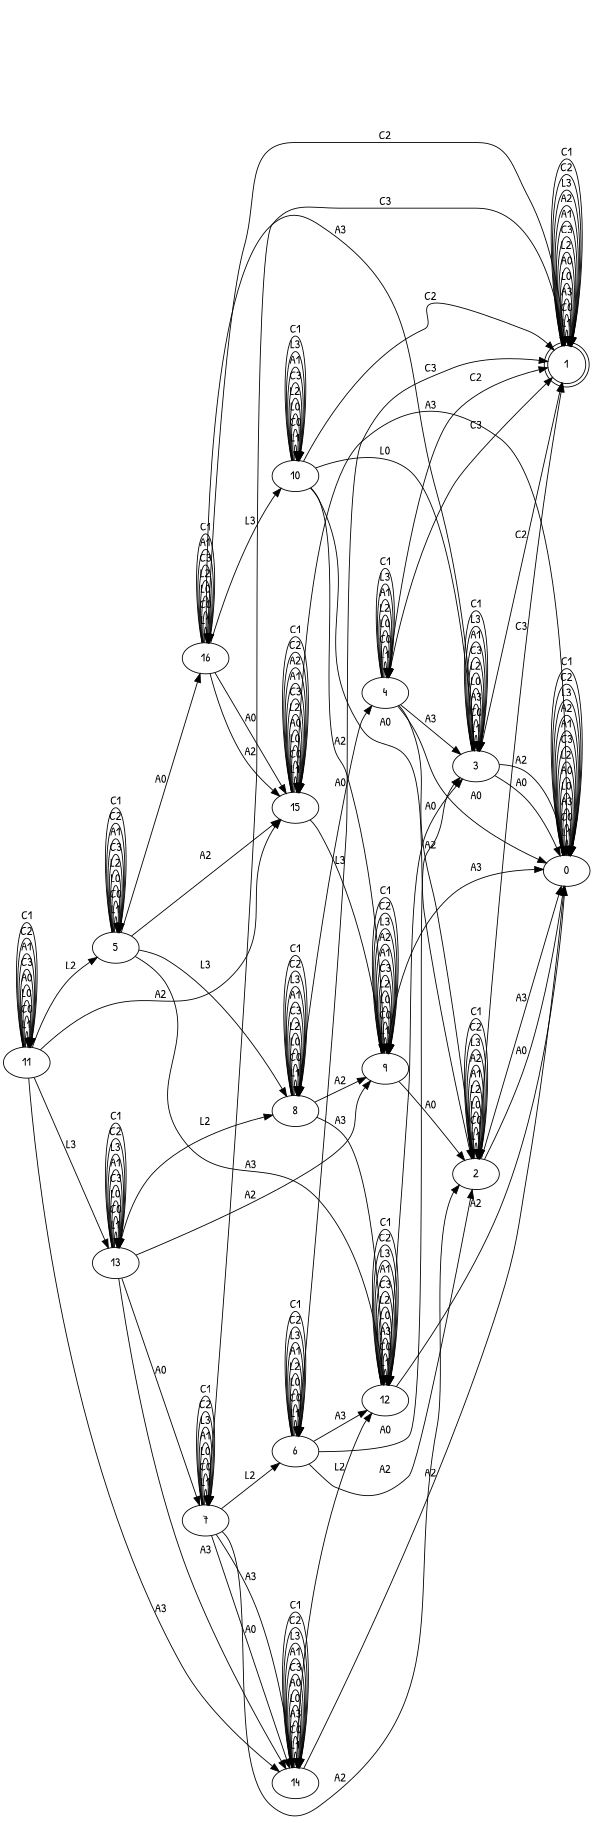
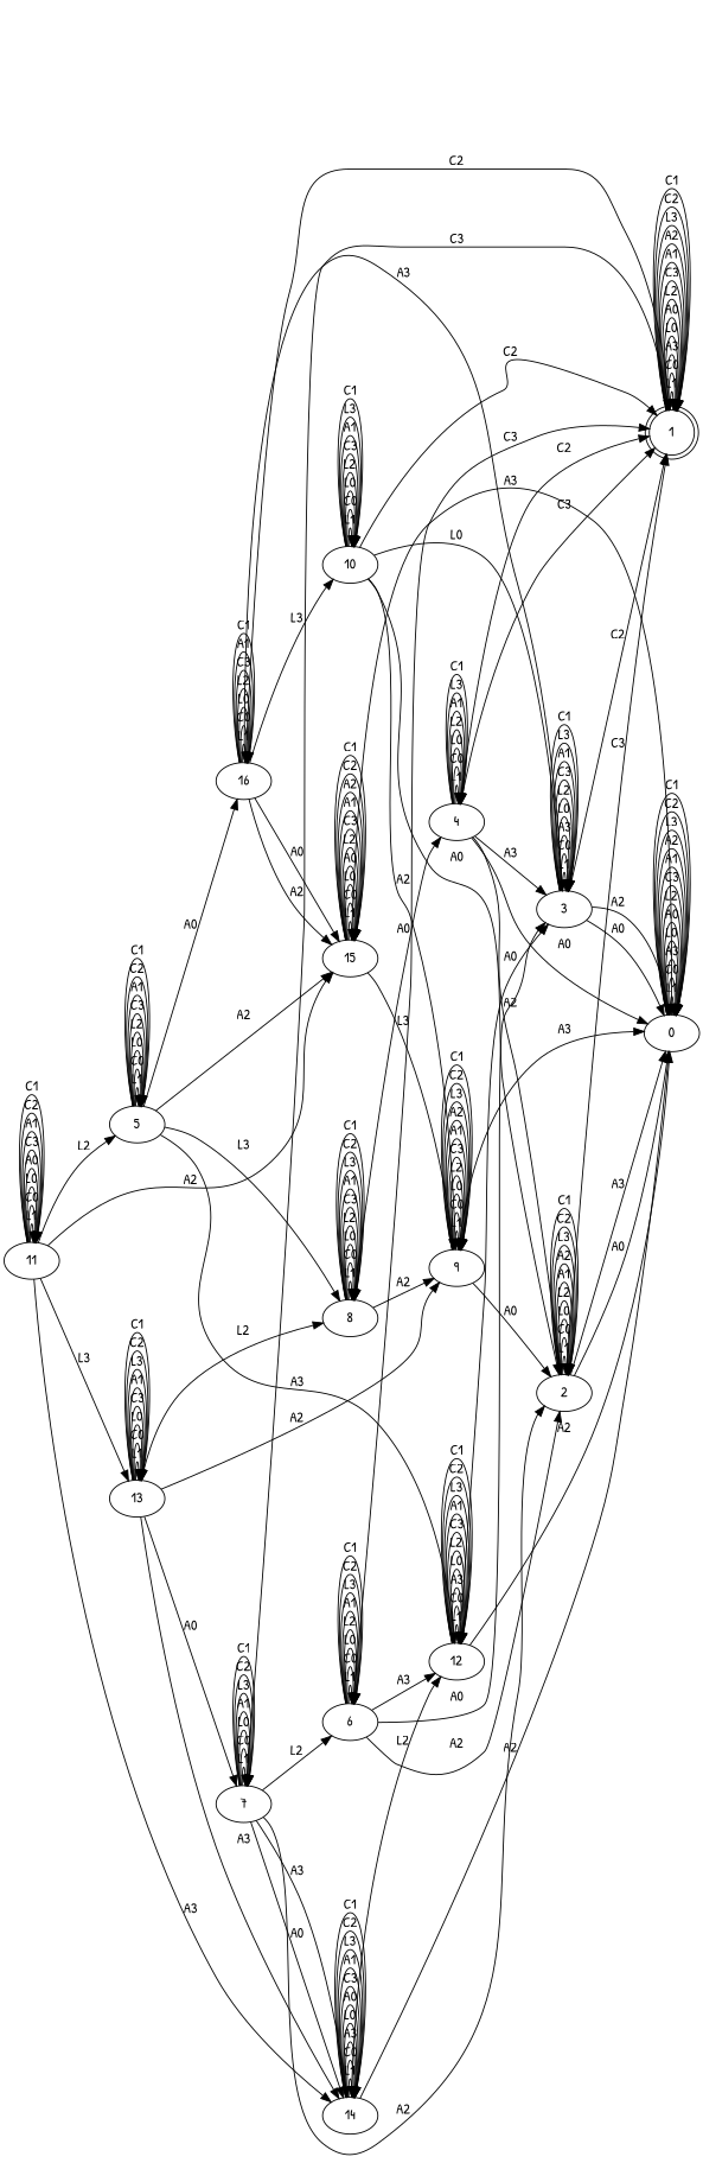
  digraph {
    fontname="Patrick Hand"
    rankdir=LR
    node [fontname="Patrick Hand"]
    edge [fontname="Patrick Hand"]
    n1 [label=0]
    n2 [label=1 shape=doublecircle]
    n3 [label=2]
    n4 [label=3]
    n5 [label=4]
    n6 [label=5]
    n7 [label=8]
    n8 [label=12]
    n9 [label=15]
    n10 [label=16]
    n11 [label=9]
    n12 [label=10]
    n13 [label=6]
    n14 [label=7]
    n15 [label=14]
    n16 [label=11]
    n17 [label=13]
    n1 -> n1 [label=L1]
    n1 -> n1 [label=C0]
    n1 -> n1 [label=A3]
    n1 -> n1 [label=L0]
    n1 -> n1 [label=A0]
    n1 -> n1 [label=L2]
    n1 -> n1 [label=C3]
    n1 -> n1 [label=A1]
    n1 -> n1 [label=A2]
    n1 -> n1 [label=L3]
    n1 -> n1 [label=C2]
    n1 -> n1 [label=C1]
    n2 -> n2 [label=L1]
    n2 -> n2 [label=C0]
    n2 -> n2 [label=A3]
    n2 -> n2 [label=L0]
    n2 -> n2 [label=A0]
    n2 -> n2 [label=L2]
    n2 -> n2 [label=C3]
    n2 -> n2 [label=A1]
    n2 -> n2 [label=A2]
    n2 -> n2 [label=L3]
    n2 -> n2 [label=C2]
    n2 -> n2 [label=C1]
    n3 -> n1 [label=A3]
    n3 -> n1 [label=A0]
    n3 -> n2 [label=C3]
    n3 -> n3 [label=L1]
    n3 -> n3 [label=C0]
    n3 -> n3 [label=L0]
    n3 -> n3 [label=L2]
    n3 -> n3 [label=A1]
    n3 -> n3 [label=A2]
    n3 -> n3 [label=L3]
    n3 -> n3 [label=C2]
    n3 -> n3 [label=C1]
    n4 -> n1 [label=A0]
    n4 -> n1 [label=A2]
    n4 -> n2 [label=C2]
    n4 -> n4 [label=L1]
    n4 -> n4 [label=C0]
    n4 -> n4 [label=A3]
    n4 -> n4 [label=L0]
    n4 -> n4 [label=L2]
    n4 -> n4 [label=C3]
    n4 -> n4 [label=A1]
    n4 -> n4 [label=L3]
    n4 -> n4 [label=C1]
    n5 -> n1 [label=A0]
    n5 -> n2 [label=C3]
    n5 -> n2 [label=C2]
    n5 -> n3 [label=A2]
    n5 -> n4 [label=A3]
    n5 -> n5 [label=L1]
    n5 -> n5 [label=C0]
    n5 -> n5 [label=L0]
    n5 -> n5 [label=L2]
    n5 -> n5 [label=A1]
    n5 -> n5 [label=L3]
    n5 -> n5 [label=C1]
    n6 -> n6 [label=L1]
    n6 -> n6 [label=C0]
    n6 -> n6 [label=L0]
    n6 -> n6 [label=L2]
    n6 -> n6 [label=C3]
    n6 -> n6 [label=A1]
    n6 -> n6 [label=C2]
    n6 -> n6 [label=C1]
    n6 -> n7 [label=L3]
    n6 -> n8 [label=A3]
    n6 -> n9 [label=A2]
    n6 -> n10 [label=A0]
    n7 -> n5 [label=A0]
    n7 -> n7 [label=L1]
    n7 -> n7 [label=C0]
    n7 -> n7 [label=L0]
    n7 -> n7 [label=L2]
    n7 -> n7 [label=C3]
    n7 -> n7 [label=A1]
    n7 -> n7 [label=L3]
    n7 -> n7 [label=C2]
    n7 -> n7 [label=C1]
-   n7 -> n8 [label=A3]
    n7 -> n11 [label=A2]
    n8 -> n1 [label=A2]
    n8 -> n4 [label=A0]
    n8 -> n8 [label=L1]
    n8 -> n8 [label=C0]
    n8 -> n8 [label=A3]
    n8 -> n8 [label=L0]
    n8 -> n8 [label=L2]
    n8 -> n8 [label=C3]
    n8 -> n8 [label=A1]
    n8 -> n8 [label=L3]
    n8 -> n8 [label=C2]
    n8 -> n8 [label=C1]
    n9 -> n1 [label=A3]
    n9 -> n9 [label=L1]
    n9 -> n9 [label=C0]
    n9 -> n9 [label=L0]
    n9 -> n9 [label=A0]
    n9 -> n9 [label=L2]
    n9 -> n9 [label=C3]
    n9 -> n9 [label=A1]
    n9 -> n9 [label=A2]
    n9 -> n9 [label=C2]
    n9 -> n9 [label=C1]
    n9 -> n11 [label=L3]
    n10 -> n2 [label=C2]
    n10 -> n4 [label=A3]
    n10 -> n9 [label=A0]
    n10 -> n9 [label=A2]
    n10 -> n10 [label=L1]
    n10 -> n10 [label=C0]
    n10 -> n10 [label=L0]
    n10 -> n10 [label=L2]
    n10 -> n10 [label=C3]
    n10 -> n10 [label=A1]
    n10 -> n10 [label=C1]
    n10 -> n12 [label=L3]
    n11 -> n1 [label=A3]
    n11 -> n3 [label=A0]
    n11 -> n11 [label=L1]
    n11 -> n11 [label=C0]
    n11 -> n11 [label=L0]
    n11 -> n11 [label=L2]
    n11 -> n11 [label=C3]
    n11 -> n11 [label=A1]
    n11 -> n11 [label=A2]
    n11 -> n11 [label=L3]
    n11 -> n11 [label=C2]
    n11 -> n11 [label=C1]
    n12 -> n2 [label=C2]
    n12 -> n3 [label=A0]
    n12 -> n4 [label=L0]
    n12 -> n11 [label=A2]
    n12 -> n12 [label=L1]
    n12 -> n12 [label=C0]
    n12 -> n12 [label=L0]
    n12 -> n12 [label=L2]
    n12 -> n12 [label=C3]
    n12 -> n12 [label=A1]
    n12 -> n12 [label=L3]
    n12 -> n12 [label=C1]
    n13 -> n2 [label=C3]
    n13 -> n3 [label=A2]
    n13 -> n4 [label=A0]
    n13 -> n8 [label=A3]
    n13 -> n13 [label=L1]
    n13 -> n13 [label=C0]
    n13 -> n13 [label=L0]
    n13 -> n13 [label=L2]
    n13 -> n13 [label=A1]
    n13 -> n13 [label=L3]
    n13 -> n13 [label=C2]
    n13 -> n13 [label=C1]
    n14 -> n2 [label=C3]
    n14 -> n3 [label=A2]
    n14 -> n13 [label=L2]
    n14 -> n14 [label=L1]
    n14 -> n14 [label=C0]
    n14 -> n14 [label=L0]
    n14 -> n14 [label=A1]
    n14 -> n14 [label=L3]
    n14 -> n14 [label=C2]
    n14 -> n14 [label=C1]
    n14 -> n15 [label=A3]
    n14 -> n15 [label=A0]
    n15 -> n1 [label=A2]
    n15 -> n8 [label=L2]
    n15 -> n15 [label=L1]
    n15 -> n15 [label=C0]
    n15 -> n15 [label=A3]
    n15 -> n15 [label=L0]
    n15 -> n15 [label=A0]
    n15 -> n15 [label=C3]
    n15 -> n15 [label=A1]
    n15 -> n15 [label=L3]
    n15 -> n15 [label=C2]
    n15 -> n15 [label=C1]
    n16 -> n6 [label=L2]
    n16 -> n9 [label=A2]
    n16 -> n15 [label=A3]
    n16 -> n16 [label=L1]
    n16 -> n16 [label=C0]
    n16 -> n16 [label=L0]
    n16 -> n16 [label=A0]
    n16 -> n16 [label=C3]
    n16 -> n16 [label=A1]
    n16 -> n16 [label=C2]
    n16 -> n16 [label=C1]
    n16 -> n17 [label=L3]
    n17 -> n7 [label=L2]
    n17 -> n11 [label=A2]
    n17 -> n14 [label=A0]
    n17 -> n15 [label=A3]
    n17 -> n17 [label=L1]
    n17 -> n17 [label=C0]
    n17 -> n17 [label=L0]
    n17 -> n17 [label=C3]
    n17 -> n17 [label=A1]
    n17 -> n17 [label=L3]
    n17 -> n17 [label=C2]
    n17 -> n17 [label=C1]
  }
